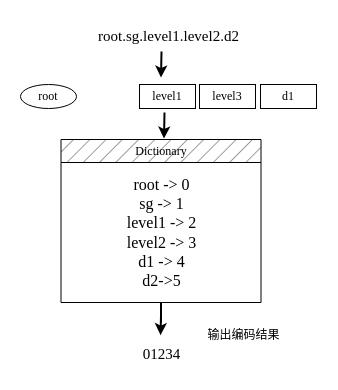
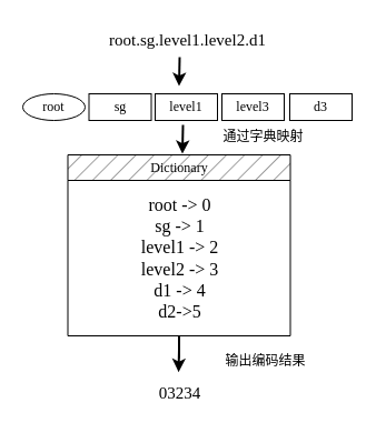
  <mxCell id="0" />
  <mxCell id="1" parent="0" />
  <mxCell id="2" value="&lt;span style=&quot;font-weight: normal;&quot;&gt;Dictionary&lt;/span&gt;" style="swimlane;whiteSpace=wrap;html=1;fillColor=#000000;strokeColor=#000000;fontFamily=Times New Roman;fillStyle=hatch;strokeOpacity=100;fillOpacity=50;" parent="1" vertex="1"><mxGeometry x="60.5" y="139" width="200" height="163" as="geometry" /></mxCell>
  <mxCell id="3" value="&lt;font style=&quot;font-size: 16px;&quot;&gt;root -&amp;gt; 0&lt;br&gt;sg -&amp;gt; 1&lt;br&gt;level1 -&amp;gt; 2&lt;br&gt;level2 -&amp;gt; 3&lt;br&gt;d1 -&amp;gt; 4&lt;br&gt;d2-&amp;gt;5&lt;br&gt;&lt;/font&gt;" style="text;html=1;align=center;verticalAlign=middle;resizable=0;points=[];autosize=1;strokeColor=none;fillColor=none;fontFamily=Times New Roman;" parent="2" vertex="1"><mxGeometry x="57" y="29" width="87" height="127" as="geometry" /></mxCell>
- <mxCell id="4" value="&lt;font style=&quot;font-size: 15px;&quot;&gt;01234&lt;/font&gt;" style="text;html=1;align=center;verticalAlign=middle;resizable=0;points=[];autosize=1;strokeColor=none;fillColor=none;fontFamily=Times New Roman;" parent="1" vertex="1"><mxGeometry x="132.5" y="338" width="56" height="30" as="geometry" /></mxCell>
+ <mxCell id="4" value="&lt;font style=&quot;font-size: 15px;&quot;&gt;03234&lt;/font&gt;" style="text;html=1;align=center;verticalAlign=middle;resizable=0;points=[];autosize=1;strokeColor=none;fillColor=none;fontFamily=Times New Roman;" parent="1" vertex="1"><mxGeometry x="132.5" y="338" width="56" height="30" as="geometry" /></mxCell>
  <mxCell id="5" style="edgeStyle=orthogonalEdgeStyle;rounded=0;orthogonalLoop=1;jettySize=auto;html=1;strokeWidth=2;fontFamily=Times New Roman;" parent="1" edge="1"><mxGeometry relative="1" as="geometry"><mxPoint x="160.5" y="77" as="targetPoint" /><mxPoint x="161" y="51" as="sourcePoint" /></mxGeometry></mxCell>
- <mxCell id="6" value="&lt;font style=&quot;font-size: 15px;&quot;&gt;root.sg.level1.level2.d2&lt;/font&gt;" style="text;html=1;align=center;verticalAlign=middle;resizable=0;points=[];autosize=1;strokeColor=none;fillColor=none;fontFamily=Times New Roman;" parent="1" vertex="1"><mxGeometry x="88.5" y="20" width="159" height="30" as="geometry" /></mxCell>
+ <mxCell id="6" value="&lt;font style=&quot;font-size: 15px;&quot;&gt;root.sg.level1.level2.d1&lt;/font&gt;" style="text;html=1;align=center;verticalAlign=middle;resizable=0;points=[];autosize=1;strokeColor=none;fillColor=none;fontFamily=Times New Roman;" parent="1" vertex="1"><mxGeometry x="88.5" y="20" width="159" height="30" as="geometry" /></mxCell>
  <mxCell id="7" value="" style="group;fontFamily=Times New Roman;" parent="1" vertex="1" connectable="0"><mxGeometry x="20" y="84" width="296" height="24" as="geometry" /></mxCell>
  <mxCell id="8" value="root" style="ellipse;whiteSpace=wrap;html=1;fontFamily=Times New Roman;" parent="7" vertex="1"><mxGeometry width="56" height="24" as="geometry" /></mxCell>
+ <mxCell id="9" value="sg" style="rounded=0;whiteSpace=wrap;html=1;fontFamily=Times New Roman;" parent="7" vertex="1"><mxGeometry x="59.5" width="56" height="24" as="geometry" /></mxCell>
  <mxCell id="10" value="level1" style="rounded=0;whiteSpace=wrap;html=1;fontFamily=Times New Roman;" parent="7" vertex="1"><mxGeometry x="119" width="56" height="24" as="geometry" /></mxCell>
  <mxCell id="11" value="level3" style="rounded=0;whiteSpace=wrap;html=1;fontFamily=Times New Roman;" parent="7" vertex="1"><mxGeometry x="179" width="56" height="24" as="geometry" /></mxCell>
- <mxCell id="12" value="d1" style="rounded=0;whiteSpace=wrap;html=1;fontFamily=Times New Roman;" parent="7" vertex="1"><mxGeometry x="240" width="56" height="24" as="geometry" /></mxCell>
+ <mxCell id="12" value="d3" style="rounded=0;whiteSpace=wrap;html=1;fontFamily=Times New Roman;" parent="7" vertex="1"><mxGeometry x="240" width="56" height="24" as="geometry" /></mxCell>
  <mxCell id="13" style="edgeStyle=orthogonalEdgeStyle;rounded=0;orthogonalLoop=1;jettySize=auto;html=1;entryX=0.492;entryY=0.056;entryDx=0;entryDy=0;entryPerimeter=0;strokeWidth=2;fontFamily=Times New Roman;" parent="1" source="2" edge="1"><mxGeometry relative="1" as="geometry"><mxPoint x="160.02" y="334.68" as="targetPoint" /></mxGeometry></mxCell>
- <mxCell id="15" value="输出编码结果" style="text;html=1;align=center;verticalAlign=middle;resizable=0;points=[];autosize=1;strokeColor=none;fillColor=none;fontFamily=Times New Roman;" parent="1" vertex="1"><mxGeometry x="198" y="322" width="90" height="26" as="geometry" /></mxCell>
+ <mxCell id="14" value="通过字典映射" style="text;html=1;align=center;verticalAlign=middle;resizable=0;points=[];autosize=1;strokeColor=none;fillColor=none;fontFamily=Times New Roman;" parent="1" vertex="1"><mxGeometry x="190.5" y="110" width="90" height="26" as="geometry" /></mxCell>
+ <mxCell id="15" value="输出编码结果" style="text;html=1;align=center;verticalAlign=middle;resizable=0;points=[];autosize=1;strokeColor=none;fillColor=none;fontFamily=Times New Roman;" parent="1" vertex="1"><mxGeometry x="193" y="312" width="90" height="26" as="geometry" /></mxCell>
  <mxCell id="16" style="edgeStyle=orthogonalEdgeStyle;rounded=0;orthogonalLoop=1;jettySize=auto;html=1;strokeWidth=2;fontFamily=Times New Roman;" edge="1" parent="1"><mxGeometry relative="1" as="geometry"><mxPoint x="163.5" y="138" as="targetPoint" /><mxPoint x="164" y="112" as="sourcePoint" /></mxGeometry></mxCell>
